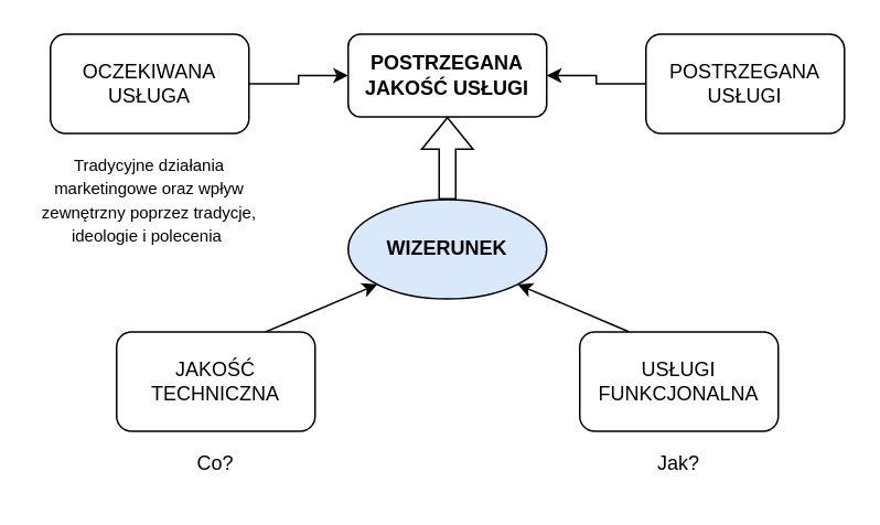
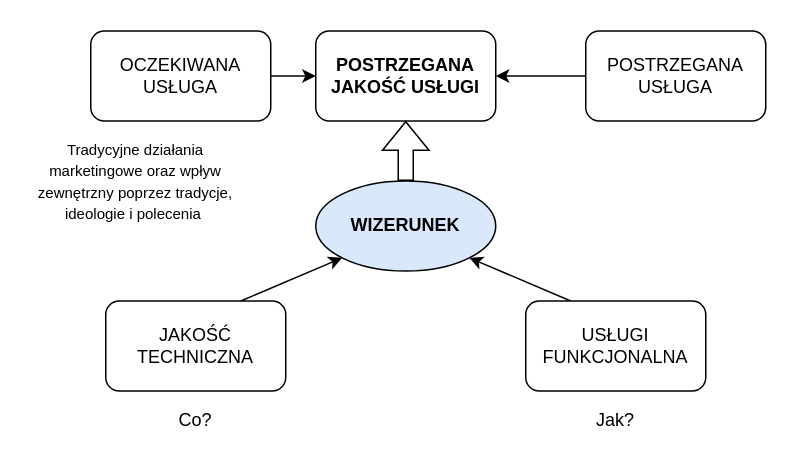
  <mxCell id="0" />
  <mxCell id="1" parent="0" />
  <mxCell id="2" value="" style="edgeStyle=orthogonalEdgeStyle;rounded=0;orthogonalLoop=1;jettySize=auto;html=1;startArrow=classic;startFill=1;endArrow=none;endFill=0;" edge="1" parent="1" source="4" target="7"><mxGeometry relative="1" as="geometry" /></mxCell>
  <mxCell id="3" value="" style="edgeStyle=orthogonalEdgeStyle;rounded=0;orthogonalLoop=1;jettySize=auto;html=1;startArrow=classic;startFill=1;endArrow=none;endFill=0;" edge="1" parent="1" source="4" target="8"><mxGeometry relative="1" as="geometry" /></mxCell>
- <mxCell id="4" value="&lt;b style=&quot;&quot;&gt;POSTRZEGANA JAKOŚĆ USŁUGI&lt;/b&gt;" style="rounded=1;whiteSpace=wrap;html=1;" parent="1" vertex="1"><mxGeometry x="210" y="20" width="120" height="50" as="geometry" /></mxCell>
+ <mxCell id="4" value="&lt;b style=&quot;&quot;&gt;POSTRZEGANA JAKOŚĆ USŁUGI&lt;/b&gt;" style="rounded=1;whiteSpace=wrap;html=1;" parent="1" vertex="1"><mxGeometry x="210" y="20" width="120" height="60" as="geometry" /></mxCell>
  <mxCell id="5" style="edgeStyle=orthogonalEdgeStyle;rounded=0;orthogonalLoop=1;jettySize=auto;html=1;exitX=0.5;exitY=0;exitDx=0;exitDy=0;entryX=0.5;entryY=1;entryDx=0;entryDy=0;shape=flexArrow;" edge="1" parent="1" source="6" target="4"><mxGeometry relative="1" as="geometry" /></mxCell>
  <mxCell id="6" value="&lt;b&gt;WIZERUNEK&lt;/b&gt;" style="ellipse;whiteSpace=wrap;html=1;fillColor=#dae8fc;" vertex="1" parent="1"><mxGeometry x="210" y="120" width="120" height="60" as="geometry" /></mxCell>
- <mxCell id="7" value="POSTRZEGANA&lt;br&gt;USŁUGI" style="whiteSpace=wrap;html=1;rounded=1;" vertex="1" parent="1"><mxGeometry x="390" y="20" width="120" height="60" as="geometry" /></mxCell>
- <mxCell id="8" value="OCZEKIWANA&lt;br&gt;USŁUGA" style="whiteSpace=wrap;html=1;rounded=1;" vertex="1" parent="1"><mxGeometry x="30" y="20" width="120" height="60" as="geometry" /></mxCell>
+ <mxCell id="7" value="POSTRZEGANA&lt;br&gt;USŁUGA" style="whiteSpace=wrap;html=1;rounded=1;" vertex="1" parent="1"><mxGeometry x="390" y="20" width="120" height="60" as="geometry" /></mxCell>
+ <mxCell id="8" value="OCZEKIWANA&lt;br&gt;USŁUGA" style="whiteSpace=wrap;html=1;rounded=1;" vertex="1" parent="1"><mxGeometry x="60" y="20" width="120" height="60" as="geometry" /></mxCell>
  <mxCell id="9" style="rounded=0;orthogonalLoop=1;jettySize=auto;html=1;exitX=0.75;exitY=0;exitDx=0;exitDy=0;entryX=0;entryY=1;entryDx=0;entryDy=0;" edge="1" parent="1" source="10" target="6"><mxGeometry relative="1" as="geometry" /></mxCell>
  <mxCell id="10" value="JAKOŚĆ&lt;br&gt;TECHNICZNA" style="whiteSpace=wrap;html=1;rounded=1;" vertex="1" parent="1"><mxGeometry x="70" y="200" width="120" height="60" as="geometry" /></mxCell>
  <mxCell id="11" style="rounded=0;orthogonalLoop=1;jettySize=auto;html=1;exitX=0.25;exitY=0;exitDx=0;exitDy=0;entryX=1;entryY=1;entryDx=0;entryDy=0;" edge="1" parent="1" source="12" target="6"><mxGeometry relative="1" as="geometry" /></mxCell>
  <mxCell id="12" value="USŁUGI&lt;br&gt;FUNKCJONALNA" style="whiteSpace=wrap;html=1;rounded=1;" vertex="1" parent="1"><mxGeometry x="350" y="200" width="120" height="60" as="geometry" /></mxCell>
  <mxCell id="13" value="&lt;font style=&quot;font-size: 10px;&quot;&gt;Tradycyjne działania marketingowe oraz wpływ zewnętrzny poprzez tradycje, ideologie i polecenia&amp;nbsp;&lt;/font&gt;" style="text;html=1;align=center;verticalAlign=middle;whiteSpace=wrap;rounded=0;" vertex="1" parent="1"><mxGeometry x="20" y="90" width="140" height="60" as="geometry" /></mxCell>
  <mxCell id="14" value="Co?" style="text;html=1;align=center;verticalAlign=middle;whiteSpace=wrap;rounded=0;" vertex="1" parent="1"><mxGeometry x="100" y="265" width="60" height="30" as="geometry" /></mxCell>
  <mxCell id="15" value="Jak?" style="text;html=1;align=center;verticalAlign=middle;whiteSpace=wrap;rounded=0;" vertex="1" parent="1"><mxGeometry x="380" y="265" width="60" height="30" as="geometry" /></mxCell>
